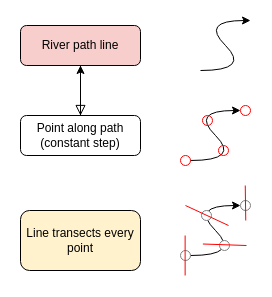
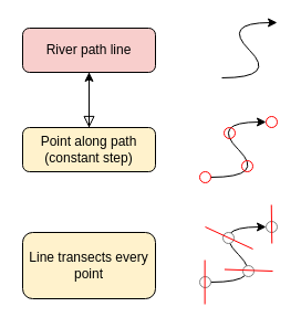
  <mxCell id="0" />
  <mxCell id="1" parent="0" />
  <mxCell id="2" value="" style="rounded=0;html=1;jettySize=auto;orthogonalLoop=1;fontSize=11;endArrow=block;endFill=0;endSize=8;strokeWidth=1;shadow=0;labelBackgroundColor=none;edgeStyle=orthogonalEdgeStyle;" parent="1" source="3" edge="1"><mxGeometry relative="1" as="geometry"><mxPoint x="80" y="115" as="targetPoint" /></mxGeometry></mxCell>
  <mxCell id="3" value="River path line" style="rounded=1;whiteSpace=wrap;html=1;fontSize=12;glass=0;strokeWidth=1;shadow=0;fillColor=#f8cecc;" parent="1" vertex="1"><mxGeometry x="20" y="25" width="120" height="40" as="geometry" /></mxCell>
  <mxCell id="4" value="" style="edgeStyle=orthogonalEdgeStyle;rounded=0;orthogonalLoop=1;jettySize=auto;html=1;" edge="1" parent="1" source="5" target="3"><mxGeometry relative="1" as="geometry" /></mxCell>
- <mxCell id="5" value="Point along path&lt;br&gt;(constant step)" style="rounded=1;whiteSpace=wrap;html=1;fontSize=12;glass=0;strokeWidth=1;shadow=0;" vertex="1" parent="1"><mxGeometry x="20" y="115" width="120" height="40" as="geometry" /></mxCell>
+ <mxCell id="5" value="Point along path&lt;br&gt;(constant step)" style="rounded=1;whiteSpace=wrap;html=1;fontSize=12;glass=0;strokeWidth=1;shadow=0;fillColor=#fff2cc;" vertex="1" parent="1"><mxGeometry x="20" y="115" width="120" height="40" as="geometry" /></mxCell>
  <mxCell id="6" value="Line transects every point" style="whiteSpace=wrap;html=1;rounded=1;glass=0;strokeWidth=1;shadow=0;fillColor=#fff2cc;" vertex="1" parent="1"><mxGeometry x="20" y="210" width="120" height="60" as="geometry" /></mxCell>
  <mxCell id="7" value="" style="curved=1;endArrow=classic;html=1;rounded=0;" edge="1" parent="1"><mxGeometry width="50" height="50" relative="1" as="geometry"><mxPoint x="200" y="70" as="sourcePoint" /><mxPoint x="250" y="20" as="targetPoint" /><Array as="points"><mxPoint x="250" y="70" /><mxPoint x="200" y="20" /></Array></mxGeometry></mxCell>
  <mxCell id="8" value="" style="curved=1;endArrow=classic;html=1;rounded=0;" edge="1" parent="1"><mxGeometry width="50" height="50" relative="1" as="geometry"><mxPoint x="190" y="160" as="sourcePoint" /><mxPoint x="240" y="110" as="targetPoint" /><Array as="points"><mxPoint x="240" y="160" /><mxPoint x="190" y="110" /></Array></mxGeometry></mxCell>
  <mxCell id="9" value="" style="ellipse;whiteSpace=wrap;html=1;aspect=fixed;fillColor=none;strokeColor=#FF0000;shadow=0;" vertex="1" parent="1"><mxGeometry x="180" y="155" width="10" height="10" as="geometry" /></mxCell>
  <mxCell id="10" value="" style="ellipse;whiteSpace=wrap;html=1;aspect=fixed;fillColor=none;strokeColor=#FF0000;shadow=0;" vertex="1" parent="1"><mxGeometry x="218" y="145" width="10" height="10" as="geometry" /></mxCell>
  <mxCell id="11" value="" style="ellipse;whiteSpace=wrap;html=1;aspect=fixed;fillColor=none;strokeColor=#FF0000;shadow=0;" vertex="1" parent="1"><mxGeometry x="202" y="115" width="10" height="10" as="geometry" /></mxCell>
  <mxCell id="12" value="" style="ellipse;whiteSpace=wrap;html=1;aspect=fixed;fillColor=none;strokeColor=#FF0000;shadow=0;" vertex="1" parent="1"><mxGeometry x="240" y="105" width="10" height="10" as="geometry" /></mxCell>
  <mxCell id="13" value="" style="curved=1;endArrow=classic;html=1;rounded=0;" edge="1" parent="1"><mxGeometry width="50" height="50" relative="1" as="geometry"><mxPoint x="190" y="255" as="sourcePoint" /><mxPoint x="240" y="205" as="targetPoint" /><Array as="points"><mxPoint x="240" y="255" /><mxPoint x="190" y="205" /></Array></mxGeometry></mxCell>
  <mxCell id="14" value="" style="ellipse;whiteSpace=wrap;html=1;aspect=fixed;strokeColor=#808080;" vertex="1" parent="1"><mxGeometry x="180" y="250" width="10" height="10" as="geometry" /></mxCell>
  <mxCell id="15" value="" style="ellipse;whiteSpace=wrap;html=1;aspect=fixed;strokeColor=#808080;" vertex="1" parent="1"><mxGeometry x="219" y="240" width="10" height="10" as="geometry" /></mxCell>
  <mxCell id="16" value="" style="ellipse;whiteSpace=wrap;html=1;aspect=fixed;strokeColor=#808080;" vertex="1" parent="1"><mxGeometry x="201" y="210" width="10" height="10" as="geometry" /></mxCell>
  <mxCell id="17" value="" style="ellipse;whiteSpace=wrap;html=1;aspect=fixed;strokeColor=#808080;" vertex="1" parent="1"><mxGeometry x="240" y="200" width="10" height="10" as="geometry" /></mxCell>
  <mxCell id="18" value="" style="endArrow=none;html=1;rounded=0;strokeColor=#FF0000;" edge="1" parent="1"><mxGeometry width="50" height="50" relative="1" as="geometry"><mxPoint x="184.64" y="235" as="sourcePoint" /><mxPoint x="184.64" y="275" as="targetPoint" /></mxGeometry></mxCell>
  <mxCell id="19" value="" style="endArrow=none;html=1;rounded=0;strokeColor=#FF0000;" edge="1" parent="1"><mxGeometry width="50" height="50" relative="1" as="geometry"><mxPoint x="202.39" y="243.5" as="sourcePoint" /><mxPoint x="246" y="245" as="targetPoint" /></mxGeometry></mxCell>
  <mxCell id="20" value="" style="endArrow=none;html=1;rounded=0;strokeColor=#FF0000;entryX=1;entryY=0.5;entryDx=0;entryDy=0;" edge="1" parent="1"><mxGeometry width="50" height="50" relative="1" as="geometry"><mxPoint x="185" y="205" as="sourcePoint" /><mxPoint x="228" y="225" as="targetPoint" /></mxGeometry></mxCell>
  <mxCell id="21" value="" style="endArrow=none;html=1;rounded=0;strokeColor=#FF0000;entryX=1;entryY=0.5;entryDx=0;entryDy=0;" edge="1" parent="1"><mxGeometry width="50" height="50" relative="1" as="geometry"><mxPoint x="244.75" y="185" as="sourcePoint" /><mxPoint x="245.25" y="220" as="targetPoint" /></mxGeometry></mxCell>
